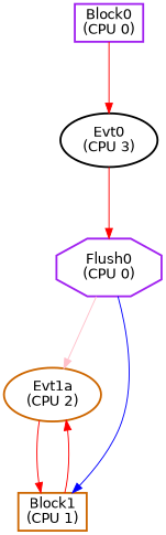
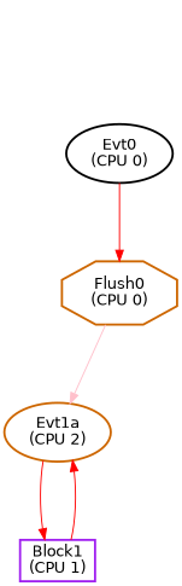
  digraph {
    fontname="DejaVu Sans"
    mindist=1.0
    nodesep=0.6
    rankdir=TB
    ranksep=1.0
    node [beamproc=beamA bpentry=0 bpexit=0 color=darkorange3 cpu=0 fillcolor=white fontname="DejaVu Sans" patentry=0 patexit=0 pattern=X penwidth=2 shape=oval style=filled toffs=0 type=tmsg]
    edge [color=red fontname="DejaVu Sans" type=defdst]
-   n1 [color=purple label="Flush0\n(CPU 0)" patentry=1 shape=octagon type=flush]
+   n1 [label="Flush0\n(CPU 0)" patentry=1 shape=octagon type=flush]
    n2 [cpu=1 fid=1 label="Evt1a\n(CPU 2)" par=1 patentry=1 pattern=A]
-   n3 [cpu=1 label="Block1\n(CPU 1)" patexit=1 pattern=A qhi=0 qil=0 qlo=1 shape=rectangle tperiod=10000000 type=block toffs=""]
-   n4 [beamproc=beamX color=purple label="Block0\n(CPU 0)" patexit=1 qhi=0 qil=0 qlo=1 shape=rectangle tperiod=20000000 type=block toffs=""]
-   n5 [beamproc=beamX color=black fid=1 label="Evt0\n(CPU 3)" par=0]
+   n3 [color=purple cpu=1 label="Block1\n(CPU 1)" patexit=1 pattern=A qhi=0 qil=0 qlo=1 shape=rectangle tperiod=10000000 type=block toffs=""]
+   n5 [beamproc=beamX color=black fid=1 label="Evt0\n(CPU 0)" par=0]
    n1 -> n2 [color=pink type=flushovr]
-   n1 -> n3 [color=blue type=target]
    n2 -> n3
    n3 -> n2
-   n4 -> n5
    n5 -> n1
  }
